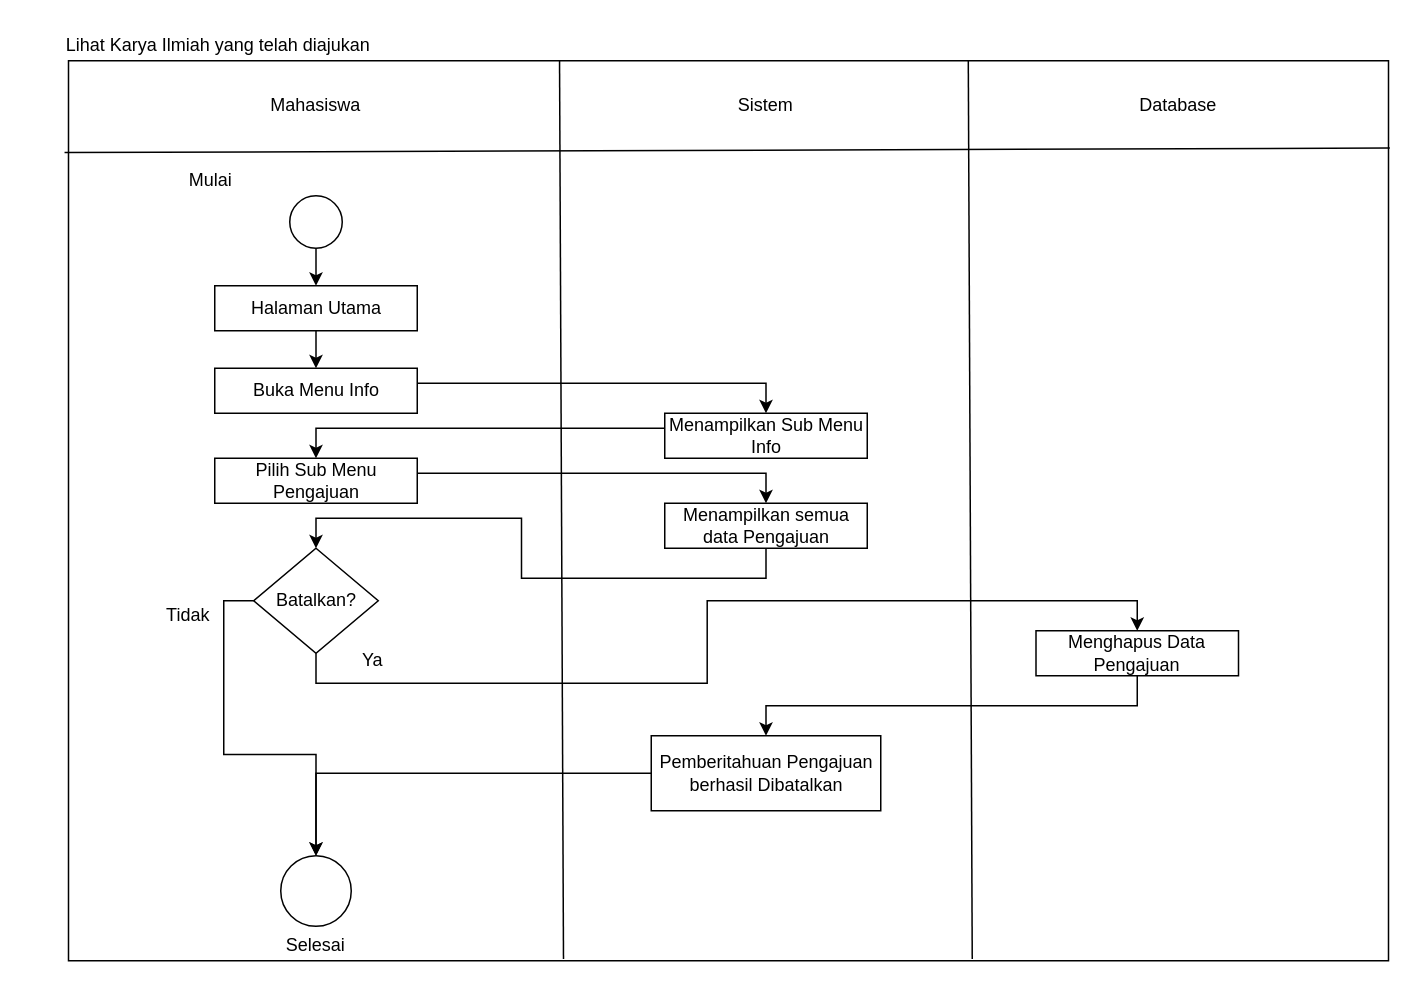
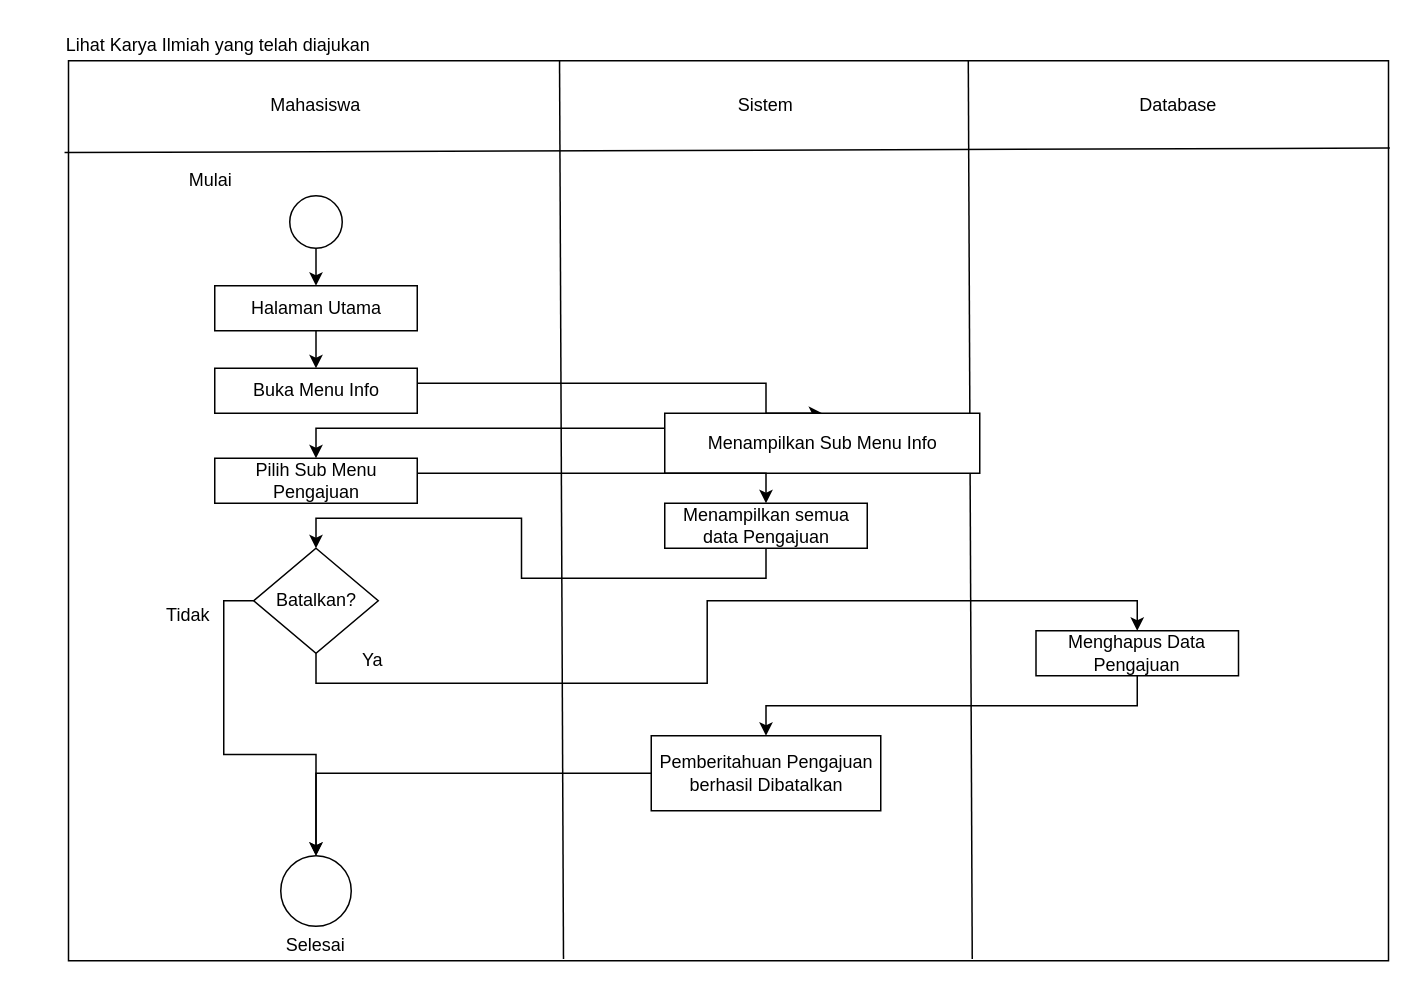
  <mxCell id="0" />
  <mxCell id="1" parent="0" />
  <mxCell id="2" value="" style="rounded=0;whiteSpace=wrap;html=1;" vertex="1" parent="1"><mxGeometry x="45" y="40" width="880" height="600" as="geometry" /></mxCell>
  <mxCell id="3" value="" style="endArrow=none;html=1;exitX=-0.003;exitY=0.102;exitDx=0;exitDy=0;exitPerimeter=0;entryX=1.001;entryY=0.097;entryDx=0;entryDy=0;entryPerimeter=0;" edge="1" parent="1" source="2" target="2"><mxGeometry width="50" height="50" relative="1" as="geometry"><mxPoint x="465" y="140" as="sourcePoint" /><mxPoint x="515" y="90" as="targetPoint" /></mxGeometry></mxCell>
  <mxCell id="4" value="" style="endArrow=none;html=1;entryX=0.372;entryY=0;entryDx=0;entryDy=0;entryPerimeter=0;exitX=0.375;exitY=0.998;exitDx=0;exitDy=0;exitPerimeter=0;" edge="1" parent="1" source="2" target="2"><mxGeometry width="50" height="50" relative="1" as="geometry"><mxPoint x="375" y="240" as="sourcePoint" /><mxPoint x="425" y="190" as="targetPoint" /></mxGeometry></mxCell>
  <mxCell id="5" value="" style="endArrow=none;html=1;entryX=0.372;entryY=0;entryDx=0;entryDy=0;entryPerimeter=0;exitX=0.375;exitY=0.998;exitDx=0;exitDy=0;exitPerimeter=0;" edge="1" parent="1"><mxGeometry width="50" height="50" relative="1" as="geometry"><mxPoint x="647.5" y="638.8" as="sourcePoint" /><mxPoint x="644.86" y="40" as="targetPoint" /></mxGeometry></mxCell>
  <mxCell id="6" value="Mahasiswa" style="text;html=1;strokeColor=none;fillColor=none;align=center;verticalAlign=middle;whiteSpace=wrap;rounded=0;" vertex="1" parent="1"><mxGeometry x="45" y="40" width="330" height="60" as="geometry" /></mxCell>
  <mxCell id="7" value="Sistem" style="text;html=1;strokeColor=none;fillColor=none;align=center;verticalAlign=middle;whiteSpace=wrap;rounded=0;" vertex="1" parent="1"><mxGeometry x="375" y="40" width="270" height="60" as="geometry" /></mxCell>
  <mxCell id="8" value="Database" style="text;html=1;strokeColor=none;fillColor=none;align=center;verticalAlign=middle;whiteSpace=wrap;rounded=0;" vertex="1" parent="1"><mxGeometry x="645" y="40" width="280" height="60" as="geometry" /></mxCell>
  <mxCell id="9" style="edgeStyle=orthogonalEdgeStyle;rounded=0;orthogonalLoop=1;jettySize=auto;html=1;exitX=0.5;exitY=1;exitDx=0;exitDy=0;entryX=0.5;entryY=0;entryDx=0;entryDy=0;" edge="1" parent="1" source="10" target="13"><mxGeometry relative="1" as="geometry" /></mxCell>
  <mxCell id="10" value="" style="ellipse;whiteSpace=wrap;html=1;aspect=fixed;" vertex="1" parent="1"><mxGeometry x="192.5" y="130" width="35" height="35" as="geometry" /></mxCell>
  <mxCell id="11" value="Mulai" style="text;html=1;strokeColor=none;fillColor=none;align=center;verticalAlign=middle;whiteSpace=wrap;rounded=0;" vertex="1" parent="1"><mxGeometry x="120" y="110" width="40" height="20" as="geometry" /></mxCell>
  <mxCell id="12" style="edgeStyle=orthogonalEdgeStyle;rounded=0;orthogonalLoop=1;jettySize=auto;html=1;exitX=0.5;exitY=1;exitDx=0;exitDy=0;entryX=0.5;entryY=0;entryDx=0;entryDy=0;" edge="1" parent="1" source="13" target="15"><mxGeometry relative="1" as="geometry" /></mxCell>
  <mxCell id="13" value="Halaman Utama" style="rounded=0;whiteSpace=wrap;html=1;" vertex="1" parent="1"><mxGeometry x="142.5" y="190" width="135" height="30" as="geometry" /></mxCell>
  <mxCell id="14" style="edgeStyle=orthogonalEdgeStyle;rounded=0;orthogonalLoop=1;jettySize=auto;html=1;exitX=1;exitY=0.5;exitDx=0;exitDy=0;entryX=0.5;entryY=0;entryDx=0;entryDy=0;" edge="1" parent="1" source="15" target="17"><mxGeometry relative="1" as="geometry"><Array as="points"><mxPoint x="278" y="255" /><mxPoint x="510" y="255" /></Array></mxGeometry></mxCell>
  <mxCell id="15" value="Buka Menu Info" style="rounded=0;whiteSpace=wrap;html=1;" vertex="1" parent="1"><mxGeometry x="142.5" y="245" width="135" height="30" as="geometry" /></mxCell>
  <mxCell id="16" style="edgeStyle=orthogonalEdgeStyle;rounded=0;orthogonalLoop=1;jettySize=auto;html=1;exitX=0;exitY=0.5;exitDx=0;exitDy=0;entryX=0.5;entryY=0;entryDx=0;entryDy=0;" edge="1" parent="1" source="17" target="19"><mxGeometry relative="1" as="geometry"><Array as="points"><mxPoint x="443" y="285" /><mxPoint x="210" y="285" /></Array></mxGeometry></mxCell>
- <mxCell id="17" value="Menampilkan Sub Menu Info" style="rounded=0;whiteSpace=wrap;html=1;" vertex="1" parent="1"><mxGeometry x="442.5" y="275" width="135" height="30" as="geometry" /></mxCell>
+ <mxCell id="17" value="Menampilkan Sub Menu Info" style="rounded=0;whiteSpace=wrap;html=1;" vertex="1" parent="1"><mxGeometry x="442.5" y="275" width="210" height="40" as="geometry" /></mxCell>
  <mxCell id="18" style="edgeStyle=orthogonalEdgeStyle;rounded=0;orthogonalLoop=1;jettySize=auto;html=1;exitX=1;exitY=0.5;exitDx=0;exitDy=0;entryX=0.5;entryY=0;entryDx=0;entryDy=0;" edge="1" parent="1" source="19" target="21"><mxGeometry relative="1" as="geometry"><Array as="points"><mxPoint x="278" y="315" /><mxPoint x="510" y="315" /></Array></mxGeometry></mxCell>
  <mxCell id="19" value="Pilih Sub Menu Pengajuan" style="rounded=0;whiteSpace=wrap;html=1;" vertex="1" parent="1"><mxGeometry x="142.5" y="305" width="135" height="30" as="geometry" /></mxCell>
  <mxCell id="20" style="edgeStyle=orthogonalEdgeStyle;rounded=0;orthogonalLoop=1;jettySize=auto;html=1;exitX=0.5;exitY=1;exitDx=0;exitDy=0;entryX=0.5;entryY=0;entryDx=0;entryDy=0;" edge="1" parent="1" source="21" target="24"><mxGeometry relative="1" as="geometry" /></mxCell>
  <mxCell id="21" value="Menampilkan semua data Pengajuan" style="rounded=0;whiteSpace=wrap;html=1;" vertex="1" parent="1"><mxGeometry x="442.5" y="335" width="135" height="30" as="geometry" /></mxCell>
  <mxCell id="22" style="edgeStyle=orthogonalEdgeStyle;rounded=0;orthogonalLoop=1;jettySize=auto;html=1;exitX=0.5;exitY=1;exitDx=0;exitDy=0;entryX=0.5;entryY=0;entryDx=0;entryDy=0;" edge="1" parent="1" source="24" target="26"><mxGeometry relative="1" as="geometry" /></mxCell>
  <mxCell id="23" style="edgeStyle=orthogonalEdgeStyle;rounded=0;orthogonalLoop=1;jettySize=auto;html=1;exitX=0;exitY=0.5;exitDx=0;exitDy=0;entryX=0.5;entryY=0;entryDx=0;entryDy=0;" edge="1" parent="1" source="24" target="29"><mxGeometry relative="1" as="geometry" /></mxCell>
  <mxCell id="24" value="Batalkan?" style="rhombus;whiteSpace=wrap;html=1;" vertex="1" parent="1"><mxGeometry x="168.5" y="365" width="83" height="70" as="geometry" /></mxCell>
  <mxCell id="25" style="edgeStyle=orthogonalEdgeStyle;rounded=0;orthogonalLoop=1;jettySize=auto;html=1;exitX=0.5;exitY=1;exitDx=0;exitDy=0;entryX=0.5;entryY=0;entryDx=0;entryDy=0;" edge="1" parent="1" source="26" target="28"><mxGeometry relative="1" as="geometry" /></mxCell>
  <mxCell id="26" value="Menghapus Data Pengajuan" style="rounded=0;whiteSpace=wrap;html=1;" vertex="1" parent="1"><mxGeometry x="690" y="420" width="135" height="30" as="geometry" /></mxCell>
  <mxCell id="27" style="edgeStyle=orthogonalEdgeStyle;rounded=0;orthogonalLoop=1;jettySize=auto;html=1;exitX=0;exitY=0.5;exitDx=0;exitDy=0;entryX=0.5;entryY=0;entryDx=0;entryDy=0;" edge="1" parent="1" source="28" target="29"><mxGeometry relative="1" as="geometry" /></mxCell>
  <mxCell id="28" value="Pemberitahuan Pengajuan berhasil Dibatalkan" style="rounded=0;whiteSpace=wrap;html=1;" vertex="1" parent="1"><mxGeometry x="433.5" y="490" width="153" height="50" as="geometry" /></mxCell>
  <mxCell id="29" value="" style="ellipse;whiteSpace=wrap;html=1;aspect=fixed;" vertex="1" parent="1"><mxGeometry x="186.5" y="570" width="47" height="47" as="geometry" /></mxCell>
  <mxCell id="30" value="Tidak" style="text;html=1;strokeColor=none;fillColor=none;align=center;verticalAlign=middle;whiteSpace=wrap;rounded=0;" vertex="1" parent="1"><mxGeometry x="105" y="400" width="40" height="20" as="geometry" /></mxCell>
  <mxCell id="31" value="Ya" style="text;html=1;strokeColor=none;fillColor=none;align=center;verticalAlign=middle;whiteSpace=wrap;rounded=0;" vertex="1" parent="1"><mxGeometry x="228" y="430" width="40" height="20" as="geometry" /></mxCell>
  <mxCell id="32" value="Selesai" style="text;html=1;strokeColor=none;fillColor=none;align=center;verticalAlign=middle;whiteSpace=wrap;rounded=0;" vertex="1" parent="1"><mxGeometry x="190" y="620" width="40" height="20" as="geometry" /></mxCell>
  <mxCell id="33" value="Lihat Karya Ilmiah yang telah diajukan" style="text;html=1;strokeColor=none;fillColor=none;align=center;verticalAlign=middle;whiteSpace=wrap;rounded=0;" vertex="1" parent="1"><mxGeometry x="20" y="20" width="250" height="20" as="geometry" /></mxCell>
